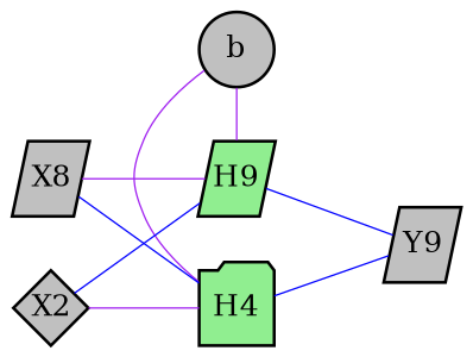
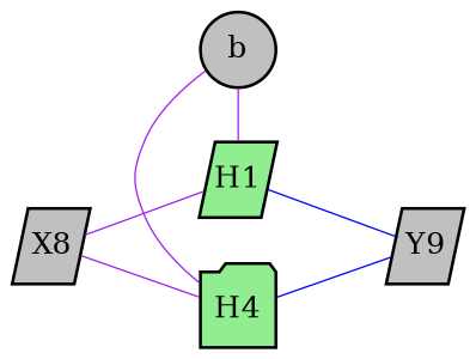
  graph {
    rankdir=LR
    node [fillcolor=grey fixedsize=true fontcolor=black fontsize=10 shape=parallelogram style=filled]
    edge [color=purple fontcolor=white fontsize=10 penwidth=0.5]
-   H1 [fillcolor=lightgreen height=0.35 width=0.35 label=H9]
+   H1 [fillcolor=lightgreen height=0.35 width=0.35]
    n2 [fillcolor=lightgreen height=0.35 label=H4 shape=folder width=0.35]
    n3 [height=0.35 label=b shape=circle width=0.35]
    n4 [height=0.35 label=Y9 width=0.35]
    n5 [height=0.35 label=X8 width=0.35]
-   X2 [height=0.35 shape=diamond width=0.35]
    subgraph sub_1 {
      rank=same
      H1
      n2
      n3
    }
    H1 -- n2 [color=grey style=invis]
    H1 -- n4 [color=blue]
    n2 -- n4 [color=blue]
    n3 -- H1
    n3 -- n2
    n5 -- H1
-   n5 -- n2 [color=blue]
-   X2 -- H1 [color=blue]
-   X2 -- n2
+   n5 -- n2
  }
